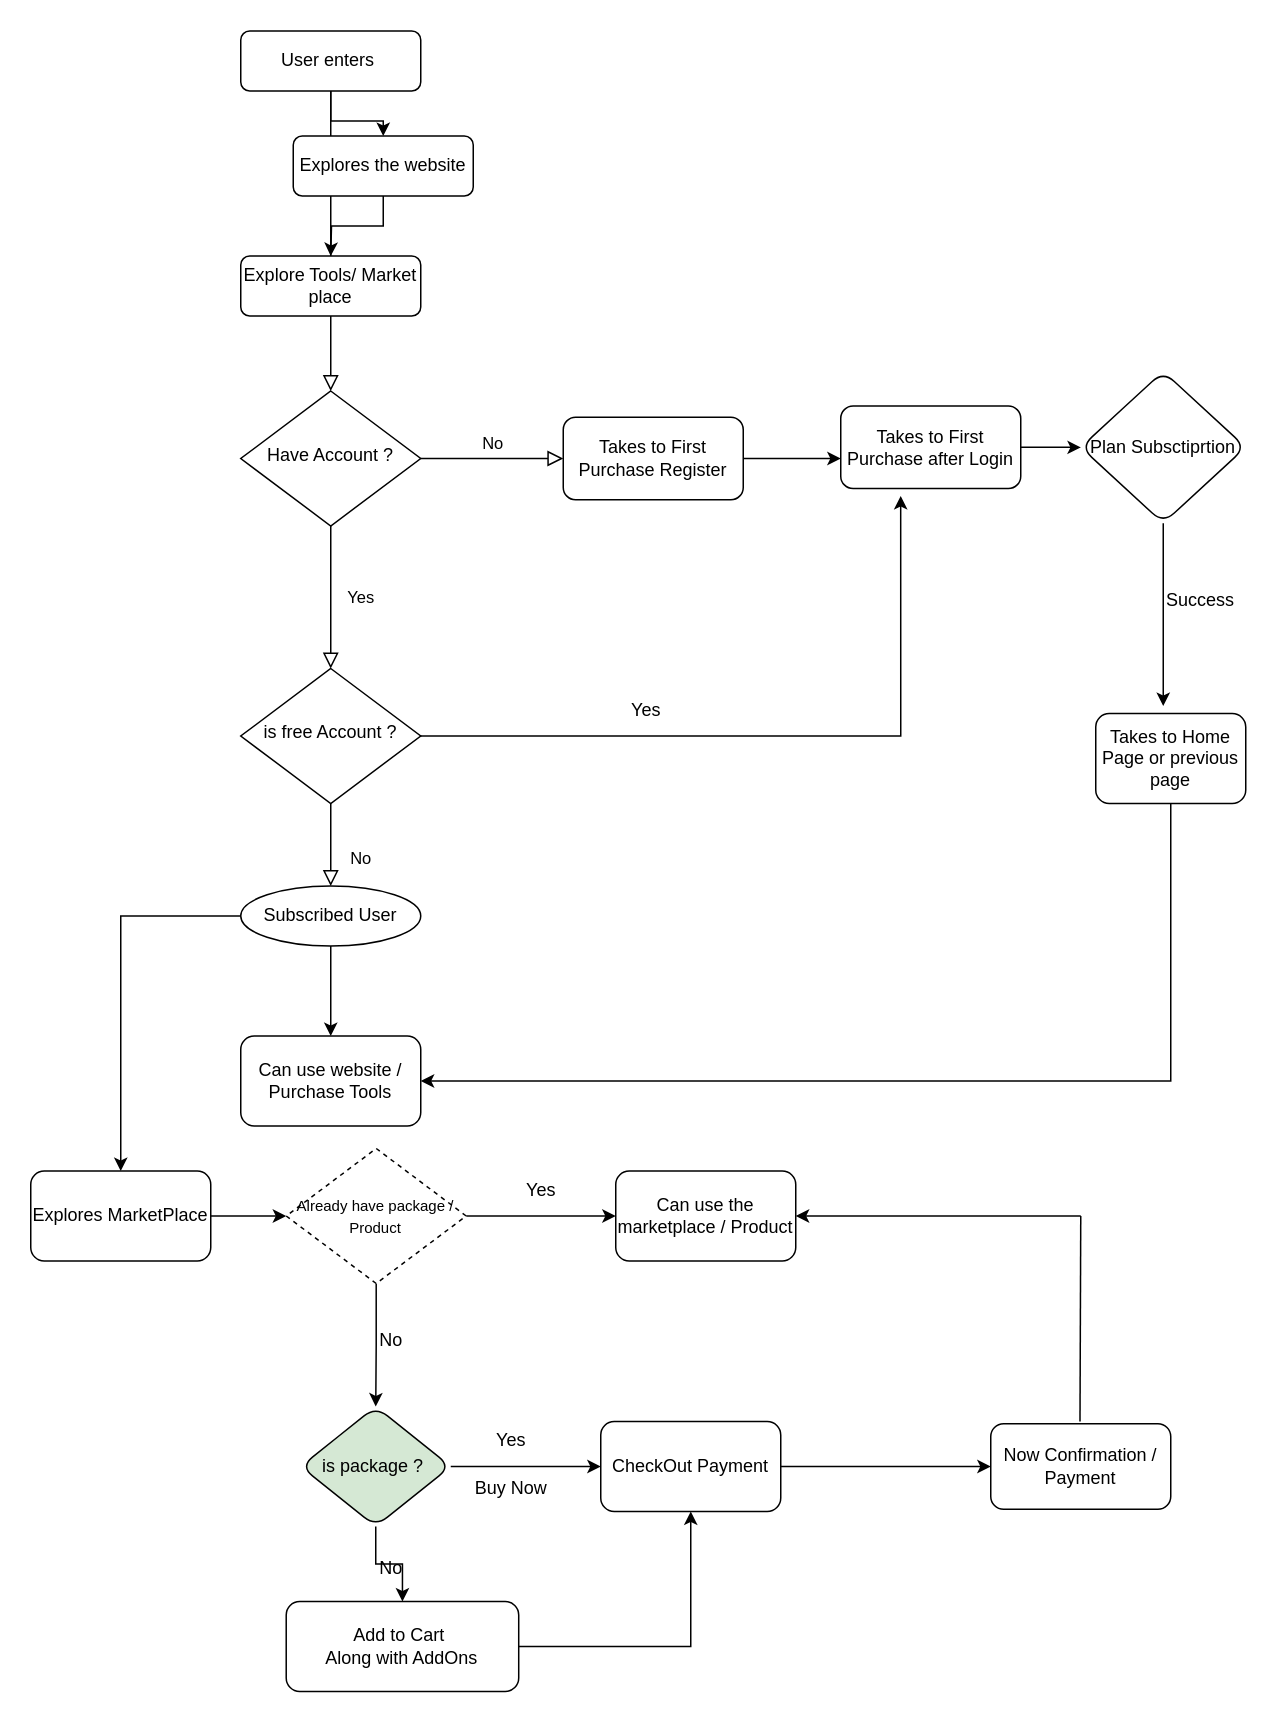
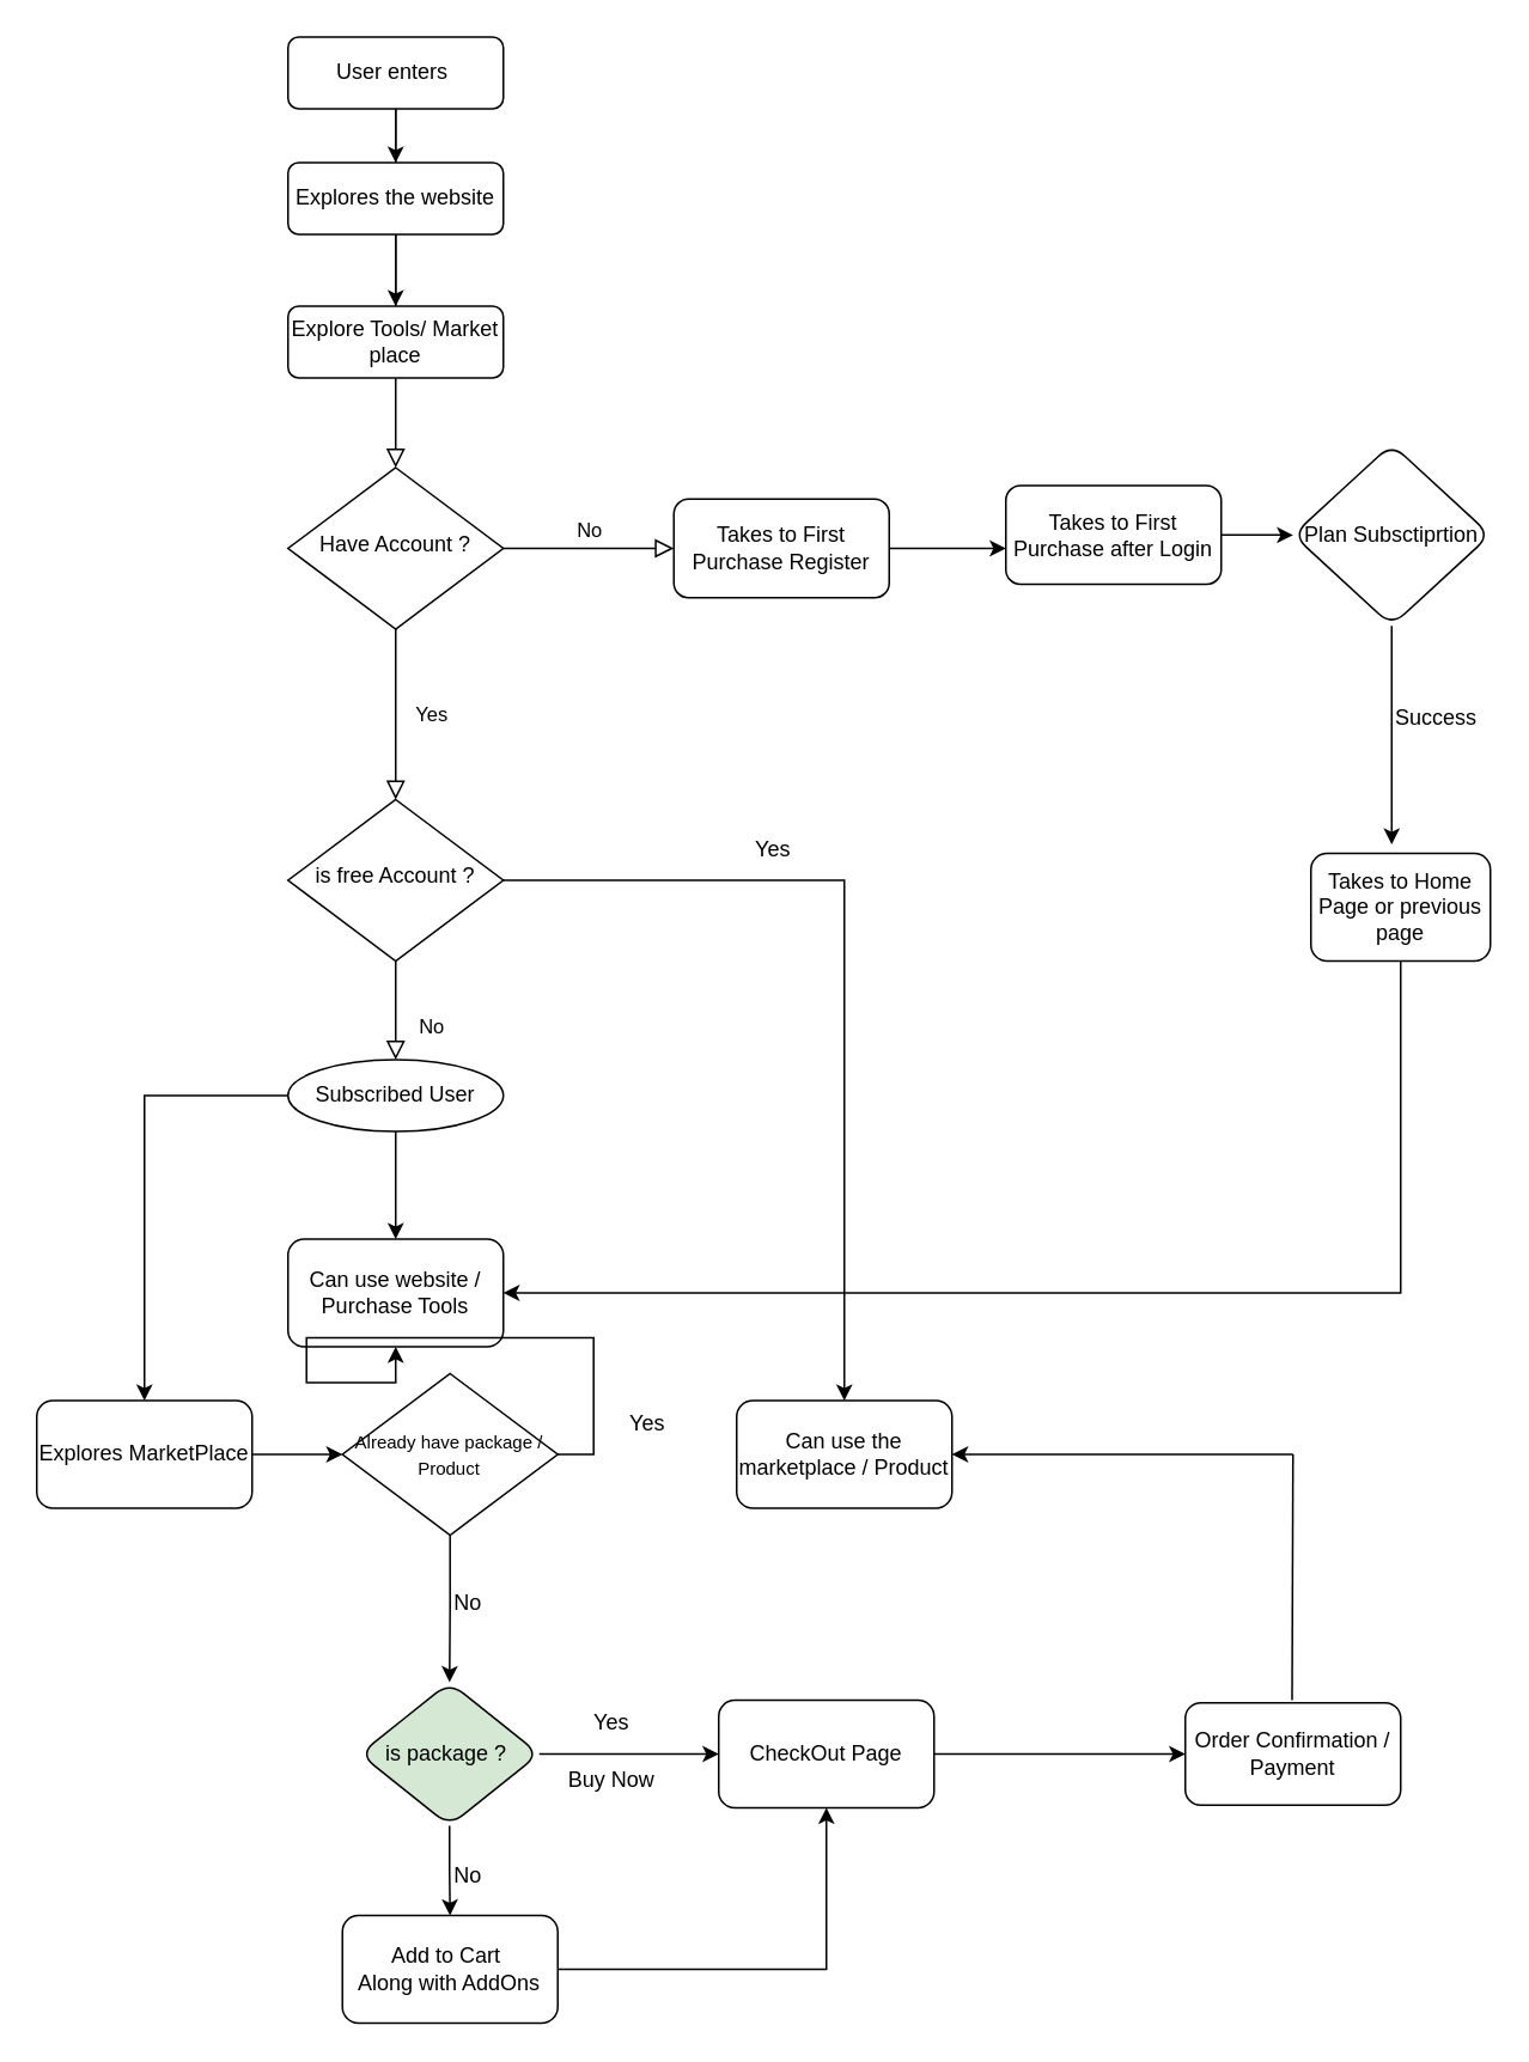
  <mxCell id="0" />
  <mxCell id="1" parent="0" />
  <mxCell id="2" value="" style="rounded=0;html=1;jettySize=auto;orthogonalLoop=1;fontSize=11;endArrow=block;endFill=0;endSize=8;strokeWidth=1;shadow=0;labelBackgroundColor=none;edgeStyle=orthogonalEdgeStyle;" parent="1" source="4" target="7" edge="1"><mxGeometry relative="1" as="geometry" /></mxCell>
  <mxCell id="3" style="edgeStyle=orthogonalEdgeStyle;rounded=0;orthogonalLoop=1;jettySize=auto;html=1;entryX=0.5;entryY=0;entryDx=0;entryDy=0;" parent="1" source="4" target="16" edge="1"><mxGeometry relative="1" as="geometry" /></mxCell>
  <mxCell id="4" value="User enters&amp;nbsp;" style="rounded=1;whiteSpace=wrap;html=1;fontSize=12;glass=0;strokeWidth=1;shadow=0;" parent="1" vertex="1"><mxGeometry x="160" y="20" width="120" height="40" as="geometry" /></mxCell>
  <mxCell id="5" value="Yes" style="rounded=0;html=1;jettySize=auto;orthogonalLoop=1;fontSize=11;endArrow=block;endFill=0;endSize=8;strokeWidth=1;shadow=0;labelBackgroundColor=none;edgeStyle=orthogonalEdgeStyle;" parent="1" source="7" target="11" edge="1"><mxGeometry y="20" relative="1" as="geometry"><mxPoint as="offset" /></mxGeometry></mxCell>
  <mxCell id="6" value="No" style="edgeStyle=orthogonalEdgeStyle;rounded=0;html=1;jettySize=auto;orthogonalLoop=1;fontSize=11;endArrow=block;endFill=0;endSize=8;strokeWidth=1;shadow=0;labelBackgroundColor=none;" parent="1" source="7" target="9" edge="1"><mxGeometry y="10" relative="1" as="geometry"><mxPoint as="offset" /></mxGeometry></mxCell>
  <mxCell id="7" value="Have Account ?" style="rhombus;whiteSpace=wrap;html=1;shadow=0;fontFamily=Helvetica;fontSize=12;align=center;strokeWidth=1;spacing=6;spacingTop=-4;" parent="1" vertex="1"><mxGeometry x="160" y="260" width="120" height="90" as="geometry" /></mxCell>
  <mxCell id="8" style="edgeStyle=orthogonalEdgeStyle;rounded=0;orthogonalLoop=1;jettySize=auto;html=1;" parent="1" source="9" edge="1"><mxGeometry relative="1" as="geometry"><mxPoint x="560" y="305" as="targetPoint" /></mxGeometry></mxCell>
  <mxCell id="9" value="Takes to First Purchase Register" style="rounded=1;whiteSpace=wrap;html=1;fontSize=12;glass=0;strokeWidth=1;shadow=0;" parent="1" vertex="1"><mxGeometry x="375" y="277.5" width="120" height="55" as="geometry" /></mxCell>
  <mxCell id="10" value="No" style="rounded=0;html=1;jettySize=auto;orthogonalLoop=1;fontSize=11;endArrow=block;endFill=0;endSize=8;strokeWidth=1;shadow=0;labelBackgroundColor=none;edgeStyle=orthogonalEdgeStyle;" parent="1" source="11" target="14" edge="1"><mxGeometry x="0.333" y="20" relative="1" as="geometry"><mxPoint as="offset" /></mxGeometry></mxCell>
  <mxCell id="11" value="is free Account ?" style="rhombus;whiteSpace=wrap;html=1;shadow=0;fontFamily=Helvetica;fontSize=12;align=center;strokeWidth=1;spacing=6;spacingTop=-4;" parent="1" vertex="1"><mxGeometry x="160" y="445" width="120" height="90" as="geometry" /></mxCell>
  <mxCell id="12" style="edgeStyle=orthogonalEdgeStyle;rounded=0;orthogonalLoop=1;jettySize=auto;html=1;" parent="1" source="14" target="21" edge="1"><mxGeometry relative="1" as="geometry"><mxPoint x="220" y="720" as="targetPoint" /></mxGeometry></mxCell>
  <mxCell id="13" style="edgeStyle=orthogonalEdgeStyle;rounded=0;orthogonalLoop=1;jettySize=auto;html=1;" parent="1" source="14" target="22" edge="1"><mxGeometry relative="1" as="geometry"><mxPoint x="80" y="810" as="targetPoint" /></mxGeometry></mxCell>
  <mxCell id="14" value="Subscribed User" style="ellipse;whiteSpace=wrap;html=1;fontSize=12;glass=0;strokeWidth=1;shadow=0;" parent="1" vertex="1"><mxGeometry x="160" y="590" width="120" height="40" as="geometry" /></mxCell>
  <mxCell id="15" style="edgeStyle=orthogonalEdgeStyle;rounded=0;orthogonalLoop=1;jettySize=auto;html=1;" parent="1" source="16" edge="1"><mxGeometry relative="1" as="geometry"><mxPoint x="220" y="170" as="targetPoint" /></mxGeometry></mxCell>
- <mxCell id="16" value="Explores the website" style="rounded=1;whiteSpace=wrap;html=1;fontSize=12;glass=0;strokeWidth=1;shadow=0;" parent="1" vertex="1"><mxGeometry x="195" y="90" width="120" height="40" as="geometry" /></mxCell>
+ <mxCell id="16" value="Explores the website" style="rounded=1;whiteSpace=wrap;html=1;fontSize=12;glass=0;strokeWidth=1;shadow=0;" parent="1" vertex="1"><mxGeometry x="160" y="90" width="120" height="40" as="geometry" /></mxCell>
  <mxCell id="17" value="Explore Tools/ Market place" style="rounded=1;whiteSpace=wrap;html=1;fontSize=12;glass=0;strokeWidth=1;shadow=0;" parent="1" vertex="1"><mxGeometry x="160" y="170" width="120" height="40" as="geometry" /></mxCell>
  <mxCell id="18" style="edgeStyle=orthogonalEdgeStyle;rounded=0;orthogonalLoop=1;jettySize=auto;html=1;entryX=1;entryY=0.5;entryDx=0;entryDy=0;" parent="1" target="21" edge="1"><mxGeometry relative="1" as="geometry"><mxPoint x="290" y="720" as="targetPoint" /><Array as="points"><mxPoint x="780" y="720" /></Array><mxPoint x="780" y="535" as="sourcePoint" /></mxGeometry></mxCell>
  <mxCell id="19" value="Takes to Home Page or previous page" style="rounded=1;whiteSpace=wrap;html=1;" parent="1" vertex="1"><mxGeometry x="730" y="475" width="100" height="60" as="geometry" /></mxCell>
  <mxCell id="20" value="Success" style="text;html=1;align=center;verticalAlign=middle;whiteSpace=wrap;rounded=0;" parent="1" vertex="1"><mxGeometry x="780" y="390" width="40" height="20" as="geometry" /></mxCell>
  <mxCell id="21" value="Can use website / Purchase Tools" style="rounded=1;whiteSpace=wrap;html=1;" parent="1" vertex="1"><mxGeometry x="160" y="690" width="120" height="60" as="geometry" /></mxCell>
  <mxCell id="22" value="Explores MarketPlace" style="rounded=1;whiteSpace=wrap;html=1;" parent="1" vertex="1"><mxGeometry x="20" y="780" width="120" height="60" as="geometry" /></mxCell>
  <mxCell id="23" style="edgeStyle=orthogonalEdgeStyle;rounded=0;orthogonalLoop=1;jettySize=auto;html=1;exitX=0.5;exitY=1;exitDx=0;exitDy=0;" parent="1" source="25" target="28" edge="1"><mxGeometry relative="1" as="geometry"><mxPoint x="250.31" y="1097" as="targetPoint" /></mxGeometry></mxCell>
  <mxCell id="24" style="edgeStyle=orthogonalEdgeStyle;rounded=0;orthogonalLoop=1;jettySize=auto;html=1;" parent="1" source="25" edge="1"><mxGeometry relative="1" as="geometry"><mxPoint x="400" y="977" as="targetPoint" /></mxGeometry></mxCell>
  <mxCell id="25" value="is package ?&amp;nbsp;" style="rhombus;whiteSpace=wrap;html=1;rounded=1;fillColor=#d5e8d4;" parent="1" vertex="1"><mxGeometry x="200" y="937" width="100" height="80" as="geometry" /></mxCell>
  <mxCell id="26" value="No" style="text;html=1;align=center;verticalAlign=middle;resizable=0;points=[];autosize=1;strokeColor=none;fillColor=none;" parent="1" vertex="1"><mxGeometry x="240" y="1030" width="40" height="30" as="geometry" /></mxCell>
  <mxCell id="27" style="edgeStyle=orthogonalEdgeStyle;rounded=0;orthogonalLoop=1;jettySize=auto;html=1;entryX=0.5;entryY=1;entryDx=0;entryDy=0;" parent="1" source="28" target="32" edge="1"><mxGeometry relative="1" as="geometry"><mxPoint x="460" y="1017" as="targetPoint" /></mxGeometry></mxCell>
- <mxCell id="28" value="Add to Cart&amp;nbsp;&lt;div&gt;Along with AddOns&lt;/div&gt;" style="rounded=1;whiteSpace=wrap;html=1;" parent="1" vertex="1"><mxGeometry x="190.31" y="1067" width="155" height="60" as="geometry" /></mxCell>
+ <mxCell id="28" value="Add to Cart&amp;nbsp;&lt;div&gt;Along with AddOns&lt;/div&gt;" style="rounded=1;whiteSpace=wrap;html=1;" parent="1" vertex="1"><mxGeometry x="190.31" y="1067" width="120" height="60" as="geometry" /></mxCell>
  <mxCell id="29" value="Yes" style="text;html=1;align=center;verticalAlign=middle;resizable=0;points=[];autosize=1;strokeColor=none;fillColor=none;" parent="1" vertex="1"><mxGeometry x="320" y="945" width="40" height="30" as="geometry" /></mxCell>
  <mxCell id="30" value="Buy Now" style="text;html=1;align=center;verticalAlign=middle;resizable=0;points=[];autosize=1;strokeColor=none;fillColor=none;" parent="1" vertex="1"><mxGeometry x="305" y="977" width="70" height="30" as="geometry" /></mxCell>
  <mxCell id="31" style="edgeStyle=orthogonalEdgeStyle;rounded=0;orthogonalLoop=1;jettySize=auto;html=1;" parent="1" source="32" target="33" edge="1"><mxGeometry relative="1" as="geometry"><mxPoint x="620" y="977" as="targetPoint" /></mxGeometry></mxCell>
- <mxCell id="32" value="CheckOut Payment" style="rounded=1;whiteSpace=wrap;html=1;" parent="1" vertex="1"><mxGeometry x="400" y="947" width="120" height="60" as="geometry" /></mxCell>
- <mxCell id="33" value="Now Confirmation / Payment" style="rounded=1;whiteSpace=wrap;html=1;" parent="1" vertex="1"><mxGeometry x="660" y="948.5" width="120" height="57" as="geometry" /></mxCell>
+ <mxCell id="32" value="CheckOut Page" style="rounded=1;whiteSpace=wrap;html=1;" parent="1" vertex="1"><mxGeometry x="400" y="947" width="120" height="60" as="geometry" /></mxCell>
+ <mxCell id="33" value="Order Confirmation / Payment" style="rounded=1;whiteSpace=wrap;html=1;" parent="1" vertex="1"><mxGeometry x="660" y="948.5" width="120" height="57" as="geometry" /></mxCell>
  <mxCell id="34" value="" style="edgeStyle=orthogonalEdgeStyle;rounded=0;orthogonalLoop=1;jettySize=auto;html=1;" parent="1" source="22" target="37" edge="1"><mxGeometry relative="1" as="geometry"><mxPoint x="140" y="810" as="sourcePoint" /><mxPoint x="242" y="901" as="targetPoint" /></mxGeometry></mxCell>
  <mxCell id="35" style="edgeStyle=orthogonalEdgeStyle;rounded=0;orthogonalLoop=1;jettySize=auto;html=1;entryX=0.5;entryY=0;entryDx=0;entryDy=0;" parent="1" source="37" target="25" edge="1"><mxGeometry relative="1" as="geometry" /></mxCell>
- <mxCell id="36" style="edgeStyle=orthogonalEdgeStyle;rounded=0;orthogonalLoop=1;jettySize=auto;html=1;exitX=1;exitY=0.5;exitDx=0;exitDy=0;" parent="1" source="37" target="38" edge="1"><mxGeometry relative="1" as="geometry"><mxPoint x="470" y="810" as="targetPoint" /></mxGeometry></mxCell>
- <mxCell id="37" value="&lt;font style=&quot;font-size: 10px;&quot;&gt;Already have package / Product&lt;/font&gt;" style="rhombus;whiteSpace=wrap;html=1;dashed=1;" parent="1" vertex="1"><mxGeometry x="190.31" y="765" width="120" height="90" as="geometry" /></mxCell>
+ <mxCell id="36" style="edgeStyle=orthogonalEdgeStyle;rounded=0;orthogonalLoop=1;jettySize=auto;html=1;exitX=1;exitY=0.5;exitDx=0;exitDy=0;" parent="1" source="37" target="21" edge="1"><mxGeometry relative="1" as="geometry"><mxPoint x="470" y="810" as="targetPoint" /></mxGeometry></mxCell>
+ <mxCell id="37" value="&lt;font style=&quot;font-size: 10px;&quot;&gt;Already have package / Product&lt;/font&gt;" style="rhombus;whiteSpace=wrap;html=1;" parent="1" vertex="1"><mxGeometry x="190.31" y="765" width="120" height="90" as="geometry" /></mxCell>
  <mxCell id="38" value="Can use the marketplace / Product" style="rounded=1;whiteSpace=wrap;html=1;" parent="1" vertex="1"><mxGeometry x="410" y="780" width="120" height="60" as="geometry" /></mxCell>
  <mxCell id="39" value="" style="endArrow=none;html=1;rounded=0;" parent="1" edge="1"><mxGeometry width="50" height="50" relative="1" as="geometry"><mxPoint x="719.5" y="947" as="sourcePoint" /><mxPoint x="720" y="810" as="targetPoint" /></mxGeometry></mxCell>
  <mxCell id="40" value="" style="endArrow=classic;html=1;rounded=0;entryX=1;entryY=0.5;entryDx=0;entryDy=0;" parent="1" target="38" edge="1"><mxGeometry width="50" height="50" relative="1" as="geometry"><mxPoint x="720" y="810" as="sourcePoint" /><mxPoint x="520" y="850" as="targetPoint" /></mxGeometry></mxCell>
  <mxCell id="41" value="" style="edgeStyle=orthogonalEdgeStyle;rounded=0;orthogonalLoop=1;jettySize=auto;html=1;" edge="1" parent="1" source="42" target="46"><mxGeometry relative="1" as="geometry" /></mxCell>
  <mxCell id="42" value="Takes to First Purchase after Login" style="rounded=1;whiteSpace=wrap;html=1;fontSize=12;glass=0;strokeWidth=1;shadow=0;" vertex="1" parent="1"><mxGeometry x="560" y="270" width="120" height="55" as="geometry" /></mxCell>
- <mxCell id="43" style="edgeStyle=orthogonalEdgeStyle;rounded=0;orthogonalLoop=1;jettySize=auto;html=1;entryX=0.333;entryY=1.091;entryDx=0;entryDy=0;entryPerimeter=0;" edge="1" parent="1" source="11" target="42"><mxGeometry relative="1" as="geometry" /></mxCell>
+ <mxCell id="43" style="edgeStyle=orthogonalEdgeStyle;rounded=0;orthogonalLoop=1;jettySize=auto;html=1;" edge="1" parent="1" source="11" target="38"><mxGeometry relative="1" as="geometry" /></mxCell>
  <mxCell id="44" value="Yes" style="text;html=1;align=center;verticalAlign=middle;resizable=0;points=[];autosize=1;strokeColor=none;fillColor=none;" vertex="1" parent="1"><mxGeometry x="410" y="458" width="40" height="30" as="geometry" /></mxCell>
  <mxCell id="45" style="edgeStyle=orthogonalEdgeStyle;rounded=0;orthogonalLoop=1;jettySize=auto;html=1;" edge="1" parent="1" source="46"><mxGeometry relative="1" as="geometry"><mxPoint x="775" y="470" as="targetPoint" /></mxGeometry></mxCell>
  <mxCell id="46" value="Plan Subsctiprtion" style="rhombus;whiteSpace=wrap;html=1;rounded=1;glass=0;strokeWidth=1;shadow=0;" vertex="1" parent="1"><mxGeometry x="720" y="246.88" width="110" height="101.25" as="geometry" /></mxCell>
  <mxCell id="47" value="Yes" style="text;html=1;align=center;verticalAlign=middle;resizable=0;points=[];autosize=1;strokeColor=none;fillColor=none;" vertex="1" parent="1"><mxGeometry x="340" y="778" width="40" height="30" as="geometry" /></mxCell>
  <mxCell id="48" value="No" style="text;html=1;align=center;verticalAlign=middle;resizable=0;points=[];autosize=1;strokeColor=none;fillColor=none;" vertex="1" parent="1"><mxGeometry x="240" y="878" width="40" height="30" as="geometry" /></mxCell>
